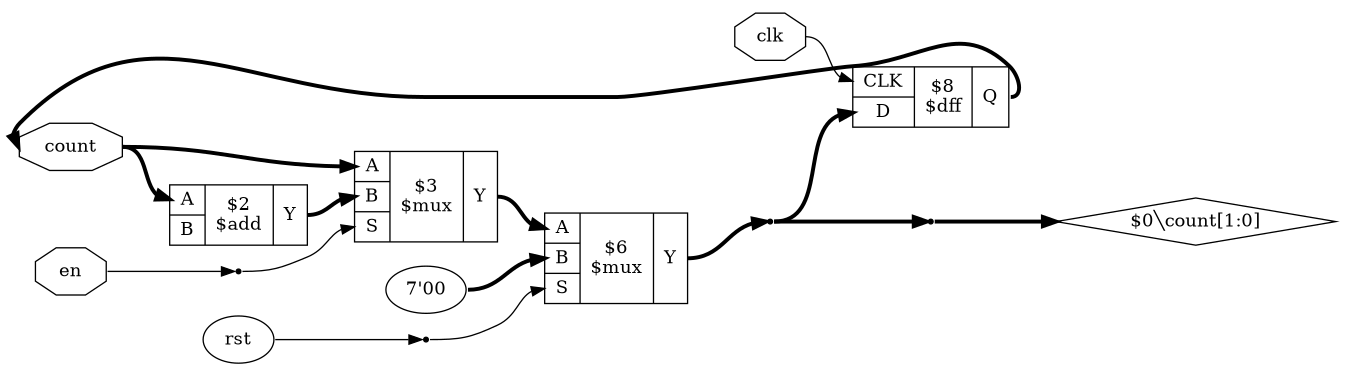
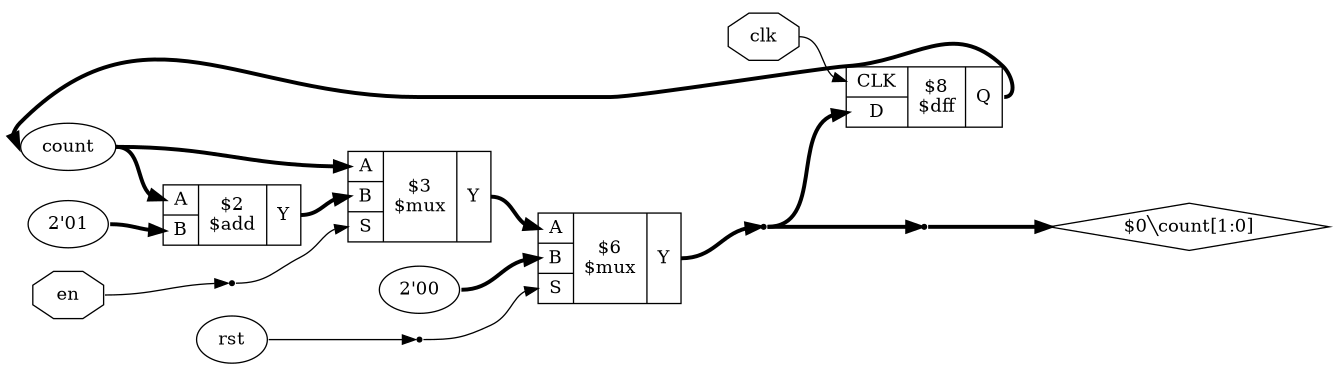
  digraph {
    rankdir=LR
    remincross=true
    node [shape=record]
    edge [color=black fontcolor=black headport=w style="setlinewidth(3)" tailport=e]
-   n7 [color=black fontcolor=black label=count shape=octagon]
+   n7 [color=black fontcolor=black label=count shape=ellipse]
    c20 [label="{{<p15> A|<p16> B|<p17> S}|$3\n$mux|{<p18> Y}}"]
    c21 [label="{{<p15> A|<p16> B}|$2\n$add|{<p18> Y}}"]
    c19 [label="{{<p15> A|<p16> B|<p17> S}|$6\n$mux|{<p18> Y}}"]
    n8 [color=black fontcolor=black label=en shape=octagon]
    x2 [shape=point]
    n9 [color=black fontcolor=black label=rst shape=ellipse]
    x3 [shape=point]
    n10 [color=black fontcolor=black label=clk shape=octagon]
    c14 [label="{{<p11> CLK|<p12> D}|$8\n$dff|{<p13> Q}}"]
-   v0 [label="7'00" shape=""]
+   v0 [label="2'00" shape=""]
    n1 [shape=point]
    x4 [shape=point]
+   v1 [label="2'01" shape=""]
    n6 [label="$0&#9586;count[1:0]" shape=diamond]
    n7 -> c20 [headport="p15:w"]
    n7 -> c21 [headport="p15:w"]
    c20 -> c19 [headport="p15:w" tailport="p18:e"]
    c21 -> c20 [headport="p16:w" tailport="p18:e"]
    c19 -> n1 [tailport="p18:e"]
    n8 -> x2 [style=""]
    x2 -> c20 [headport="p17:w" style=""]
    n9 -> x3 [style=""]
    x3 -> c19 [headport="p17:w" style=""]
    n10 -> c14 [headport="p11:w" style=""]
    c14 -> n7 [tailport="p13:e"]
    v0 -> c19 [headport="p16:w"]
    n1 -> c14 [headport="p12:w"]
    n1 -> x4
    x4 -> n6
+   v1 -> c21 [headport="p16:w"]
  }
